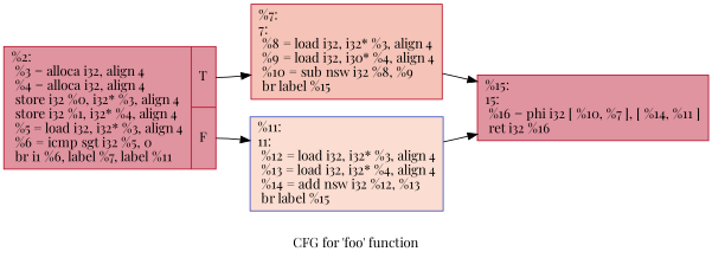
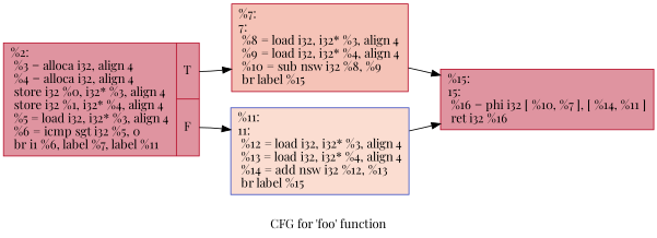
  digraph {
    label="CFG for 'foo' function"
    rankdir=LR
    fontname="Playfair Display"
    node [color="#b70d28ff" fillcolor="#b70d2870" shape=record style=filled fontname="Playfair Display"]
    edge [fontname="Playfair Display"]
    n1 [label="{%2:\l  %3 = alloca i32, align 4\l  %4 = alloca i32, align 4\l  store i32 %0, i32* %3, align 4\l  store i32 %1, i32* %4, align 4\l  %5 = load i32, i32* %3, align 4\l  %6 = icmp sgt i32 %5, 0\l  br i1 %6, label %7, label %11\l|{<s0>T|<s1>F}}"]
-   n2 [fillcolor="#e8765c70" label="{%7:\l7:                                                \l  %8 = load i32, i32* %3, align 4\l  %9 = load i32, i30* %4, align 4\l  %10 = sub nsw i32 %8, %9\l  br label %15\l}"]
+   n2 [fillcolor="#e8765c70" label="{%7:\l7:                                                \l  %8 = load i32, i32* %3, align 4\l  %9 = load i32, i32* %4, align 4\l  %10 = sub nsw i32 %8, %9\l  br label %15\l}"]
    n3 [color="#3d50c3ff" fillcolor="#f7b39670" label="{%11:\l11:                                               \l  %12 = load i32, i32* %3, align 4\l  %13 = load i32, i32* %4, align 4\l  %14 = add nsw i32 %12, %13\l  br label %15\l}"]
    n4 [label="{%15:\l15:                                               \l  %16 = phi i32 [ %10, %7 ], [ %14, %11 ]\l  ret i32 %16\l}"]
    n1 -> n2 [tailport=s0]
    n1 -> n3 [tailport=s1]
    n2 -> n4
    n3 -> n4
  }
